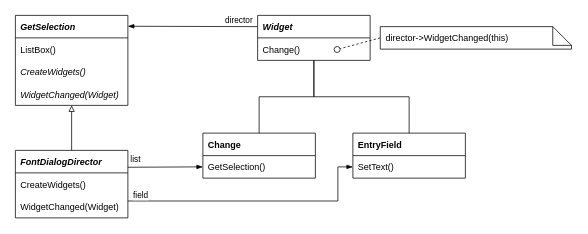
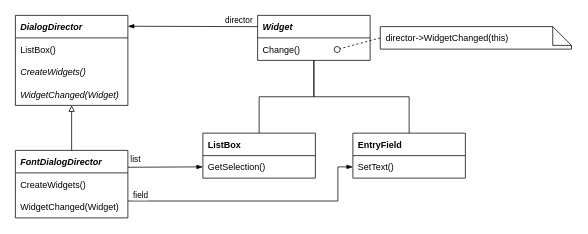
  <mxCell id="0" />
  <mxCell id="1" parent="0" />
- <mxCell id="2" value="GetSelection" style="swimlane;fontStyle=3;childLayout=stackLayout;horizontal=1;startSize=30;fillColor=none;horizontalStack=0;resizeParent=1;resizeParentMax=0;resizeLast=0;collapsible=0;marginBottom=0;fontSize=12;swimlaneHead=1;swimlaneBody=1;connectable=1;allowArrows=1;dropTarget=1;align=left;spacingLeft=5;" vertex="1" parent="1"><mxGeometry x="20" y="20" width="150" height="120" as="geometry"><mxRectangle x="245" y="370" width="90" height="26" as="alternateBounds" /></mxGeometry></mxCell>
+ <mxCell id="2" value="DialogDirector" style="swimlane;fontStyle=3;childLayout=stackLayout;horizontal=1;startSize=30;fillColor=none;horizontalStack=0;resizeParent=1;resizeParentMax=0;resizeLast=0;collapsible=0;marginBottom=0;fontSize=12;swimlaneHead=1;swimlaneBody=1;connectable=1;allowArrows=1;dropTarget=1;align=left;spacingLeft=5;" vertex="1" parent="1"><mxGeometry x="20" y="20" width="150" height="120" as="geometry"><mxRectangle x="245" y="370" width="90" height="26" as="alternateBounds" /></mxGeometry></mxCell>
  <mxCell id="3" value="ListBox()" style="text;strokeColor=none;fillColor=none;align=left;verticalAlign=middle;spacingLeft=5;spacingRight=4;overflow=hidden;rotatable=0;points=[[0,0.5],[1,0.5]];portConstraint=eastwest;fontSize=12;fontStyle=0;connectable=0;" vertex="1" parent="2"><mxGeometry y="30" width="150" height="30" as="geometry" /></mxCell>
  <mxCell id="4" value="CreateWidgets()" style="text;strokeColor=none;fillColor=none;align=left;verticalAlign=middle;spacingLeft=5;spacingRight=4;overflow=hidden;rotatable=0;points=[[0,0.5],[1,0.5]];portConstraint=eastwest;fontSize=12;fontStyle=2;connectable=0;" vertex="1" parent="2"><mxGeometry y="60" width="150" height="30" as="geometry" /></mxCell>
  <mxCell id="5" value="WidgetChanged(Widget)" style="text;strokeColor=none;fillColor=none;align=left;verticalAlign=middle;spacingLeft=5;spacingRight=4;overflow=hidden;rotatable=0;points=[[0,0.5],[1,0.5]];portConstraint=eastwest;fontSize=12;fontStyle=2;connectable=0;" vertex="1" parent="2"><mxGeometry y="90" width="150" height="30" as="geometry" /></mxCell>
  <mxCell id="6" value="Widget" style="swimlane;fontStyle=3;childLayout=stackLayout;horizontal=1;startSize=30;fillColor=none;horizontalStack=0;resizeParent=1;resizeParentMax=0;resizeLast=0;collapsible=0;marginBottom=0;fontSize=12;swimlaneHead=1;swimlaneBody=1;connectable=1;allowArrows=1;dropTarget=1;align=left;spacingLeft=5;" vertex="1" parent="1"><mxGeometry x="343" y="20" width="150" height="60" as="geometry"><mxRectangle x="245" y="370" width="90" height="26" as="alternateBounds" /></mxGeometry></mxCell>
  <mxCell id="7" value="Change()" style="text;strokeColor=none;fillColor=none;align=left;verticalAlign=middle;spacingLeft=5;spacingRight=4;overflow=hidden;rotatable=0;points=[[0,0.5],[1,0.5]];portConstraint=eastwest;fontSize=12;fontStyle=0;connectable=0;" vertex="1" parent="6"><mxGeometry y="30" width="150" height="30" as="geometry" /></mxCell>
  <mxCell id="8" value="FontDialogDirector" style="swimlane;fontStyle=3;childLayout=stackLayout;horizontal=1;startSize=30;fillColor=none;horizontalStack=0;resizeParent=1;resizeParentMax=0;resizeLast=0;collapsible=0;marginBottom=0;fontSize=12;swimlaneHead=1;swimlaneBody=1;connectable=1;allowArrows=1;dropTarget=1;align=left;spacingLeft=5;" vertex="1" parent="1"><mxGeometry x="20" y="200" width="150" height="90" as="geometry"><mxRectangle x="245" y="370" width="90" height="26" as="alternateBounds" /></mxGeometry></mxCell>
  <mxCell id="9" value="CreateWidgets()" style="text;strokeColor=none;fillColor=none;align=left;verticalAlign=middle;spacingLeft=5;spacingRight=4;overflow=hidden;rotatable=0;points=[[0,0.5],[1,0.5]];portConstraint=eastwest;fontSize=12;fontStyle=0;connectable=0;" vertex="1" parent="8"><mxGeometry y="30" width="150" height="30" as="geometry" /></mxCell>
  <mxCell id="10" value="WidgetChanged(Widget)" style="text;strokeColor=none;fillColor=none;align=left;verticalAlign=middle;spacingLeft=5;spacingRight=4;overflow=hidden;rotatable=0;points=[[0,0.5],[1,0.5]];portConstraint=eastwest;fontSize=12;fontStyle=0;connectable=0;" vertex="1" parent="8"><mxGeometry y="60" width="150" height="30" as="geometry" /></mxCell>
- <mxCell id="11" value="Change" style="swimlane;fontStyle=1;childLayout=stackLayout;horizontal=1;startSize=30;fillColor=none;horizontalStack=0;resizeParent=1;resizeParentMax=0;resizeLast=0;collapsible=0;marginBottom=0;fontSize=12;swimlaneHead=1;swimlaneBody=1;connectable=1;allowArrows=1;dropTarget=1;align=left;spacingLeft=5;" vertex="1" parent="1"><mxGeometry x="270" y="177" width="150" height="60" as="geometry"><mxRectangle x="245" y="370" width="90" height="26" as="alternateBounds" /></mxGeometry></mxCell>
+ <mxCell id="11" value="ListBox" style="swimlane;fontStyle=1;childLayout=stackLayout;horizontal=1;startSize=30;fillColor=none;horizontalStack=0;resizeParent=1;resizeParentMax=0;resizeLast=0;collapsible=0;marginBottom=0;fontSize=12;swimlaneHead=1;swimlaneBody=1;connectable=1;allowArrows=1;dropTarget=1;align=left;spacingLeft=5;" vertex="1" parent="1"><mxGeometry x="270" y="177" width="150" height="60" as="geometry"><mxRectangle x="245" y="370" width="90" height="26" as="alternateBounds" /></mxGeometry></mxCell>
  <mxCell id="12" value="GetSelection()" style="text;strokeColor=none;fillColor=none;align=left;verticalAlign=middle;spacingLeft=5;spacingRight=4;overflow=hidden;rotatable=0;points=[[0,0.5],[1,0.5]];portConstraint=eastwest;fontSize=12;fontStyle=0;connectable=0;" vertex="1" parent="11"><mxGeometry y="30" width="150" height="30" as="geometry" /></mxCell>
  <mxCell id="13" value="EntryField" style="swimlane;fontStyle=1;childLayout=stackLayout;horizontal=1;startSize=30;fillColor=none;horizontalStack=0;resizeParent=1;resizeParentMax=0;resizeLast=0;collapsible=0;marginBottom=0;fontSize=12;swimlaneHead=1;swimlaneBody=1;connectable=1;allowArrows=1;dropTarget=1;align=left;spacingLeft=5;" vertex="1" parent="1"><mxGeometry x="470" y="177" width="150" height="60" as="geometry"><mxRectangle x="245" y="370" width="90" height="26" as="alternateBounds" /></mxGeometry></mxCell>
  <mxCell id="14" value="SetText()" style="text;strokeColor=none;fillColor=none;align=left;verticalAlign=middle;spacingLeft=5;spacingRight=4;overflow=hidden;rotatable=0;points=[[0,0.5],[1,0.5]];portConstraint=eastwest;fontSize=12;fontStyle=0;connectable=0;" vertex="1" parent="13"><mxGeometry y="30" width="150" height="30" as="geometry" /></mxCell>
  <mxCell id="15" value="" style="html=1;verticalAlign=bottom;labelBackgroundColor=none;endArrow=oval;endFill=0;endSize=8;rounded=0;fontSize=12;exitX=0;exitY=0.5;exitDx=0;exitDy=0;exitPerimeter=0;anchorPointDirection=0;dashed=1;" edge="1" source="16" parent="1"><mxGeometry width="160" relative="1" as="geometry"><mxPoint x="738" y="-9.5" as="sourcePoint" /><mxPoint x="449" y="65.5" as="targetPoint" /></mxGeometry></mxCell>
  <mxCell id="16" value="director-&amp;gt;WidgetChanged(this)" style="shape=note2;boundedLbl=1;whiteSpace=wrap;html=1;size=25;verticalAlign=middle;align=left;spacingLeft=5;fontSize=12;startSize=30;fillColor=none;" vertex="1" parent="1"><mxGeometry x="506.5" y="35" width="255" height="30" as="geometry" /></mxCell>
  <mxCell id="17" value="" style="edgeStyle=orthogonalEdgeStyle;rounded=0;orthogonalLoop=1;jettySize=auto;html=1;fontSize=12;startSize=30;endArrow=block;endFill=0;exitX=0.5;exitY=0;exitDx=0;exitDy=0;entryX=0.5;entryY=1;entryDx=0;entryDy=0;" edge="1" parent="1" source="8" target="2"><mxGeometry relative="1" as="geometry"><mxPoint x="50" y="204" as="sourcePoint" /><mxPoint x="50" y="170" as="targetPoint" /></mxGeometry></mxCell>
  <mxCell id="18" value="" style="edgeStyle=orthogonalEdgeStyle;rounded=0;orthogonalLoop=1;jettySize=auto;html=1;fontSize=12;startSize=30;endArrow=none;endFill=0;exitX=0.5;exitY=0;exitDx=0;exitDy=0;entryX=0.5;entryY=1;entryDx=0;entryDy=0;" edge="1" parent="1" source="11" target="6"><mxGeometry relative="1" as="geometry"><mxPoint x="105" y="210" as="sourcePoint" /><mxPoint x="105" y="150" as="targetPoint" /></mxGeometry></mxCell>
  <mxCell id="19" value="" style="edgeStyle=orthogonalEdgeStyle;rounded=0;orthogonalLoop=1;jettySize=auto;html=1;fontSize=12;startSize=30;endArrow=none;endFill=0;exitX=0.5;exitY=0;exitDx=0;exitDy=0;entryX=0.5;entryY=1;entryDx=0;entryDy=0;" edge="1" parent="1" source="13" target="6"><mxGeometry relative="1" as="geometry"><mxPoint x="355" y="180" as="sourcePoint" /><mxPoint x="390" y="90" as="targetPoint" /></mxGeometry></mxCell>
  <mxCell id="20" value="" style="endArrow=blockThin;html=1;rounded=0;endFill=1;entryX=1;entryY=0.121;entryDx=0;entryDy=0;entryPerimeter=0;exitX=0;exitY=0.25;exitDx=0;exitDy=0;" edge="1" parent="1" source="6" target="2"><mxGeometry width="50" height="50" relative="1" as="geometry"><mxPoint x="300" y="10" as="sourcePoint" /><mxPoint x="350" y="-40" as="targetPoint" /></mxGeometry></mxCell>
  <mxCell id="21" value="director" style="edgeLabel;html=1;align=center;verticalAlign=middle;resizable=0;points=[];" vertex="1" connectable="0" parent="20"><mxGeometry x="-0.676" y="1" relative="1" as="geometry"><mxPoint x="3" y="-10" as="offset" /></mxGeometry></mxCell>
  <mxCell id="22" value="" style="endArrow=blockThin;html=1;rounded=0;endFill=1;entryX=0;entryY=0.75;entryDx=0;entryDy=0;exitX=1;exitY=0.25;exitDx=0;exitDy=0;" edge="1" parent="1" source="8" target="11"><mxGeometry width="50" height="50" relative="1" as="geometry"><mxPoint x="353" y="45" as="sourcePoint" /><mxPoint x="180" y="45" as="targetPoint" /></mxGeometry></mxCell>
  <mxCell id="23" value="list" style="edgeLabel;html=1;align=center;verticalAlign=middle;resizable=0;points=[];" vertex="1" connectable="0" parent="22"><mxGeometry x="-0.676" y="1" relative="1" as="geometry"><mxPoint x="-6" y="-10" as="offset" /></mxGeometry></mxCell>
  <mxCell id="24" value="" style="endArrow=blockThin;html=1;rounded=0;endFill=1;entryX=0;entryY=0.75;entryDx=0;entryDy=0;exitX=1;exitY=0.75;exitDx=0;exitDy=0;edgeStyle=orthogonalEdgeStyle;" edge="1" parent="1" source="8" target="13"><mxGeometry width="50" height="50" relative="1" as="geometry"><mxPoint x="180" y="233" as="sourcePoint" /><mxPoint x="280" y="232" as="targetPoint" /><Array as="points"><mxPoint x="450" y="268" /><mxPoint x="450" y="222" /></Array></mxGeometry></mxCell>
  <mxCell id="25" value="field" style="edgeLabel;html=1;align=center;verticalAlign=middle;resizable=0;points=[];" vertex="1" connectable="0" parent="24"><mxGeometry x="-0.676" y="1" relative="1" as="geometry"><mxPoint x="-40" y="-7" as="offset" /></mxGeometry></mxCell>
